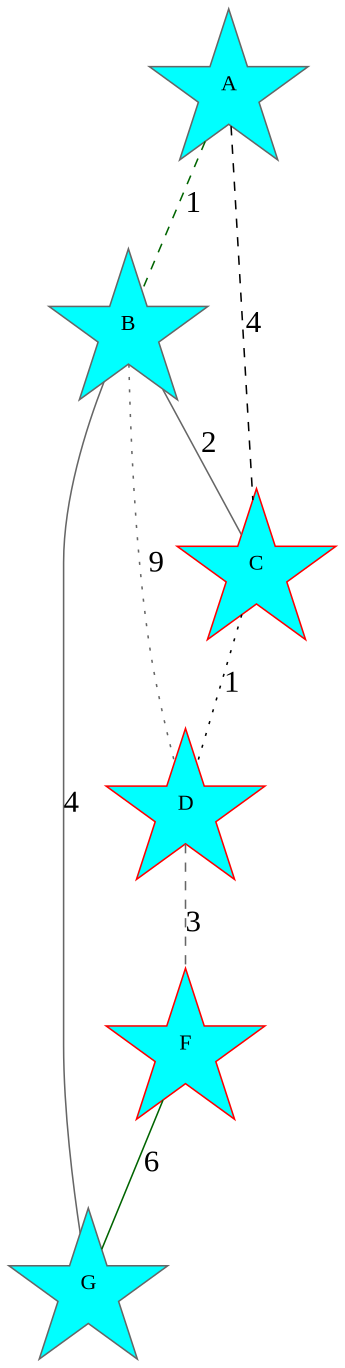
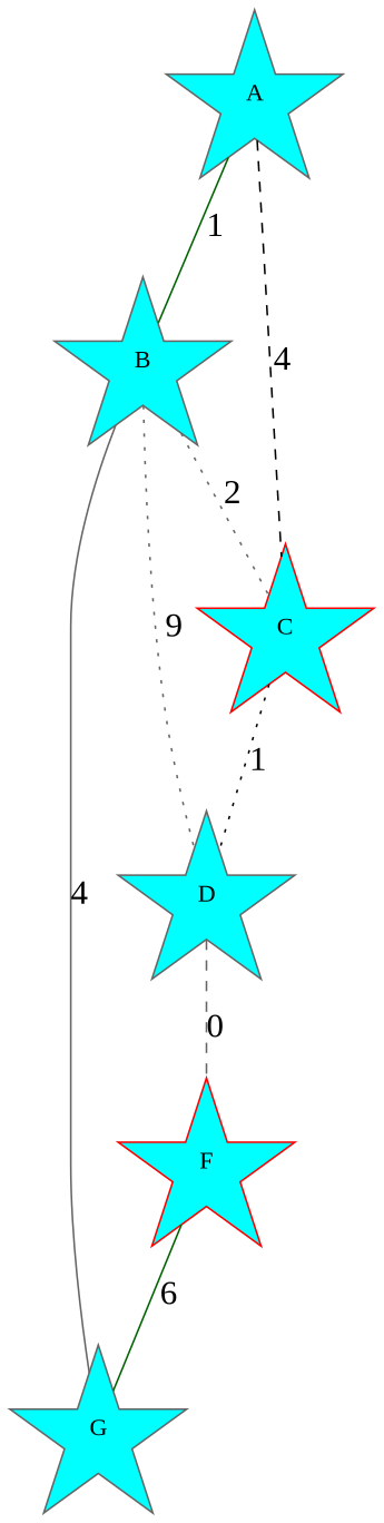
  graph {
    fontname="Liberation Serif"
    node [color=gray40 fillcolor=aqua fontname="Liberation Serif" shape=star style=filled]
    edge [color=gray40 fontname="Liberation Serif" fontsize="20pt" style=dashed]
    A
    B
    C [color=red]
-   D [color=red]
+   D
    G
    F [color=red]
-   A -- B [color=darkgreen label=1]
+   A -- B [color=darkgreen label=1 style=solid]
    A -- C [color=black label=4]
-   B -- C [label=2 style=solid]
+   B -- C [label=2 style=dotted]
    B -- D [label=9 style=dotted]
    B -- G [label=4 style=solid]
    C -- D [color=black label=1 style=dotted]
-   D -- F [label=3]
+   D -- F [label=0]
    F -- G [color=darkgreen label=6 style=solid]
  }
